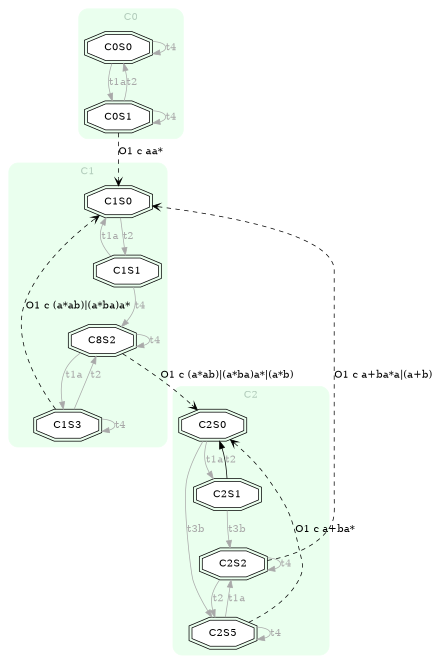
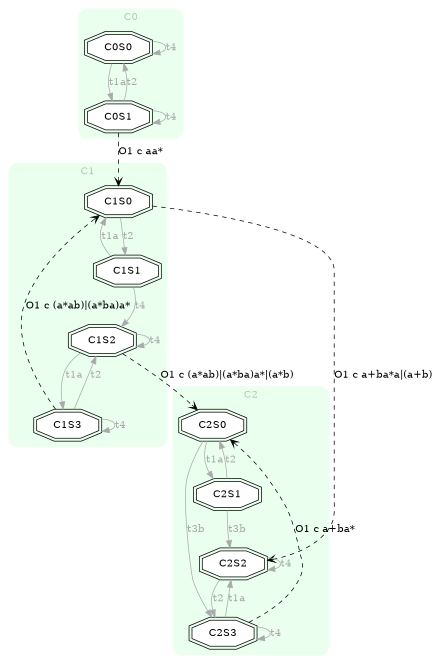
  digraph {
    node [fillcolor=white shape=doubleoctagon style=filled]
    edge [color=darkgray fontcolor=darkgray]
    C0S0 [height=0.3 width=0.3]
    C0S1 [height=0.3 width=0.3]
    C1S0 [height=0.3 width=0.3]
    C1S1 [height=0.3 width=0.3]
    C1S3 [height=0.3 width=0.3]
-   C1S2 [height=0.3 width=0.3 label=C8S2]
+   C1S2 [height=0.3 width=0.3]
    C2S0 [height=0.3 width=0.3]
    C2S1 [height=0.3 width=0.3]
-   C2S3 [height=0.3 width=0.3 label=C2S5]
+   C2S3 [height=0.3 width=0.3]
    C2S2 [height=0.3 width=0.3]
    subgraph cluster_1 {
      color="#EAFFEE"
      fontcolor="#B2CCBB"
      label=C0
      style="rounded,filled"
      C0S0
      C0S1
    }
    subgraph cluster_2 {
      color="#EAFFEE"
      fontcolor="#B2CCBB"
      label=C1
      style="rounded,filled"
      C1S0
      C1S1
      C1S3
      C1S2
    }
    subgraph cluster_3 {
      color="#EAFFEE"
      fontcolor="#B2CCBB"
      label=C2
      style="rounded,filled"
      C2S0
      C2S1
      C2S3
      C2S2
    }
    C0S0 -> C0S0 [label=t4]
    C0S0 -> C0S1 [label=t1a]
    C0S1 -> C0S0 [label=t2]
    C0S1 -> C0S1 [label=t4]
    C0S1 -> C1S0 [arrowhead=vee label="O1 c aa*" style=dashed color="" fontcolor=""]
    C1S0 -> C1S1 [label=t2]
    C1S1 -> C1S0 [label=t1a]
    C1S1 -> C1S2 [label=t4]
    C1S3 -> C1S0 [arrowhead=vee label="O1 c (a*ab)|(a*ba)a*" style=dashed color="" fontcolor=""]
    C1S3 -> C1S3 [label=t4]
    C1S3 -> C1S2 [label=t2]
    C1S2 -> C1S3 [label=t1a]
    C1S2 -> C1S2 [label=t4]
    C1S2 -> C2S0 [arrowhead=vee label="O1 c (a*ab)|(a*ba)a*|(a*b)" style=dashed color="" fontcolor=""]
    C2S0 -> C2S1 [label=t1a]
    C2S0 -> C2S3 [label=t3b]
-   C2S1 -> C2S0 [color=black label=t2]
+   C2S1 -> C2S0 [label=t2]
    C2S1 -> C2S2 [label=t3b]
    C2S3 -> C2S0 [arrowhead=vee label="O1 c a+ba*" style=dashed color="" fontcolor=""]
    C2S3 -> C2S3 [label=t4]
    C2S3 -> C2S2 [label=t1a]
-   C2S2 -> C1S0 [arrowhead=vee label="O1 c a+ba*a|(a+b)" style=dashed color="" fontcolor=""]
+   C1S0 -> C2S2 [arrowhead=vee label="O1 c a+ba*a|(a+b)" style=dashed color="" fontcolor=""]
    C2S2 -> C2S3 [label=t2]
    C2S2 -> C2S2 [label=t4]
  }
